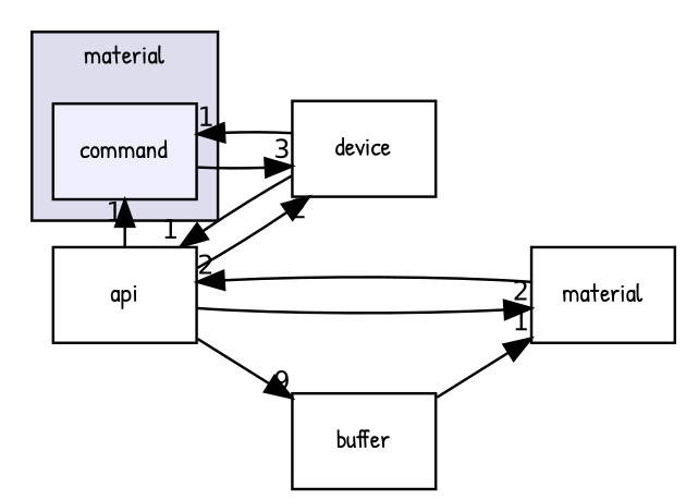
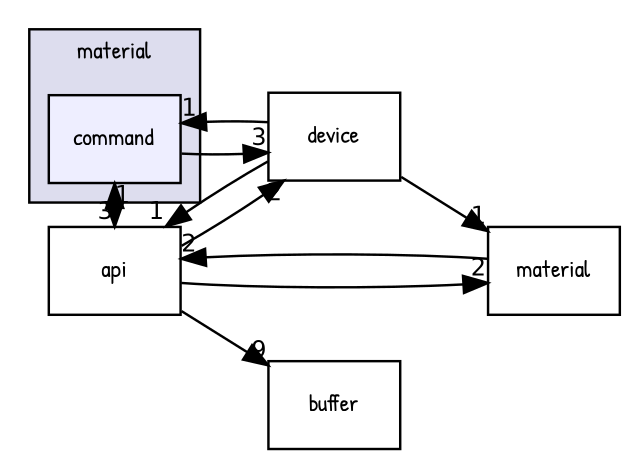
  digraph {
    compound=true
    fontname="Patrick Hand"
    rankdir=LR
    node [fontname="Patrick Hand" fontsize=10 shape=box]
    edge [fontname="Patrick Hand" headlabel=1 labeldistance=1.5 labelfontname=Helvetica labelfontsize=10]
    n1 [fillcolor="#eeeeff" label=command pencolor=black style=filled]
    n2 [label=api]
    n3 [label=device]
    n4 [label=material]
    n5 [label=buffer]
    subgraph cluster_1 {
      bgcolor="#ddddee"
      fontsize=10
      label=material
      pencolor=black
      n1
    }
+   n1 -> n2 [headlabel=3]
    n1 -> n3 [headlabel=3]
    n2 -> n1
    n2 -> n3 [headlabel=2]
    n2 -> n4 [headlabel=2]
    n2 -> n5 [headlabel=9]
    n3 -> n1
    n3 -> n2
-   n5 -> n4
+   n3 -> n4
    n4 -> n2 [headlabel=2]
  }
